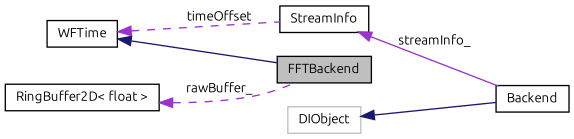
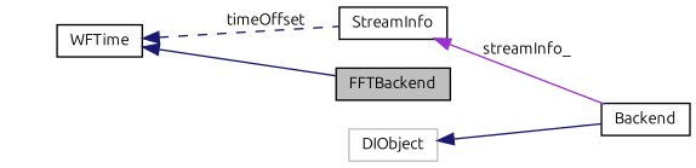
  digraph {
    fontname=Ubuntu
    rankdir=LR
    node [color=black fillcolor=white fontname=Ubuntu fontsize=10 shape=record style=filled]
    edge [color=darkorchid3 dir=back fontname=Ubuntu fontsize=10 labelfontname=FreeSans labelfontsize=10 style=solid]
    n1 [fillcolor=grey75 fontcolor=black height=0.2 label=FFTBackend width=0.4]
    n2 [height=0.2 label=Backend width=0.4]
    n3 [color=grey75 height=0.2 label=DIObject width=0.4]
    n4 [height=0.2 label=StreamInfo width=0.4]
    n5 [height=0.2 label=WFTime width=0.4]
-   n6 [height=0.2 label="RingBuffer2D\< float \>" width=0.4]
    n3 -> n2 [color=midnightblue]
    n4 -> n2 [label=" streamInfo_"]
    n5 -> n1 [color=midnightblue]
-   n5 -> n4 [label=" timeOffset" style=dashed]
-   n6 -> n1 [label=" rawBuffer_" style=dashed]
+   n5 -> n4 [color=midnightblue label=" timeOffset" style=dashed]
  }
